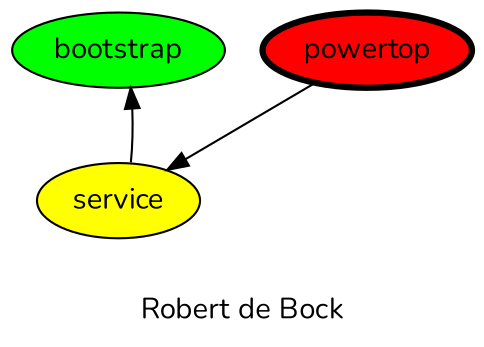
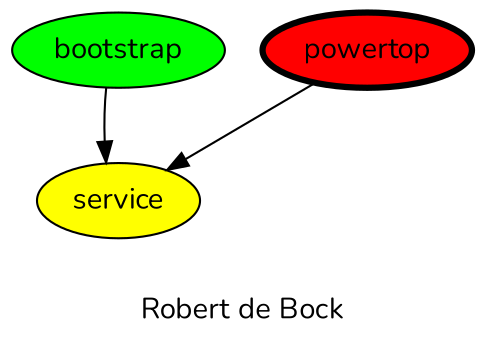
  digraph {
    label="Robert de Bock"
    fontname=Nunito
    node [style=filled fontname=Nunito]
    edge [fontname=Nunito]
    bootstrap [fillcolor=green]
    service [fillcolor=yellow]
    powertop [fillcolor=red penwidth=3]
-   service -> bootstrap
+   bootstrap -> service
    powertop -> service
  }
